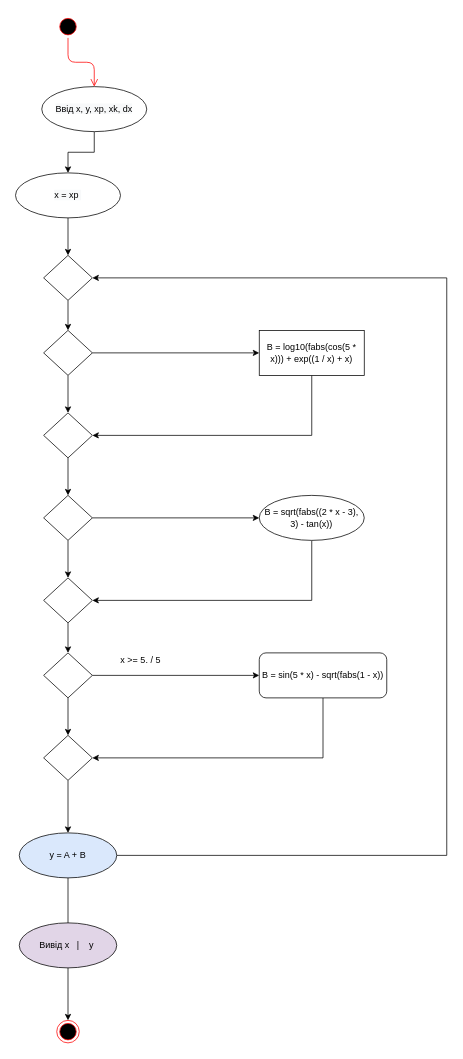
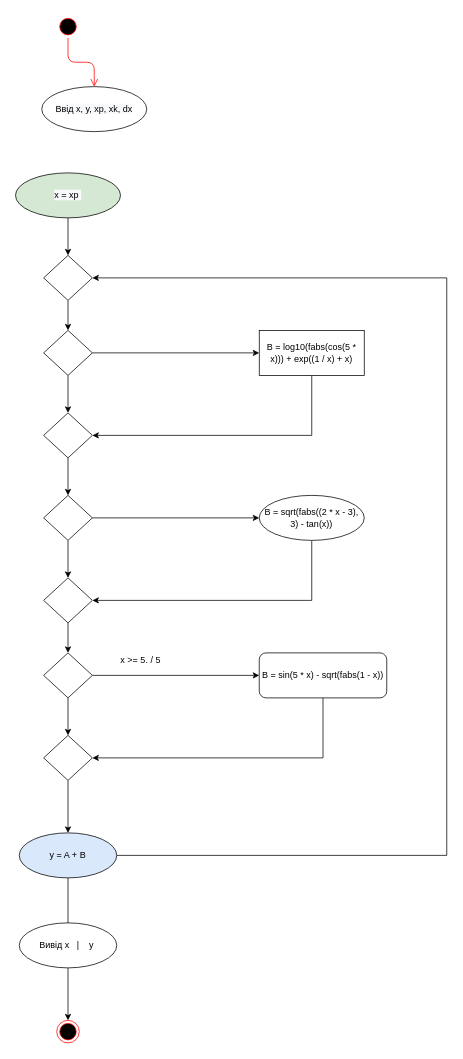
  <mxCell id="0" />
  <mxCell id="1" parent="0" />
  <mxCell id="2" value="" style="ellipse;html=1;shape=startState;fillColor=#000000;strokeColor=#ff0000;" vertex="1" parent="1"><mxGeometry x="75" width="30" height="30" as="geometry" y="20" /></mxCell>
  <mxCell id="3" value="" style="edgeStyle=orthogonalEdgeStyle;html=1;verticalAlign=bottom;endArrow=open;endSize=8;strokeColor=#ff0000;entryX=0.5;entryY=0;entryDx=0;entryDy=0;entryPerimeter=0;" edge="1" source="2" parent="1" target="5"><mxGeometry relative="1" as="geometry"><mxPoint x="90" y="110" as="targetPoint" /></mxGeometry></mxCell>
- <mxCell id="4" value="" style="edgeStyle=orthogonalEdgeStyle;rounded=0;orthogonalLoop=1;jettySize=auto;html=1;" edge="1" parent="1" source="5" target="7"><mxGeometry relative="1" as="geometry" /></mxCell>
  <mxCell id="5" value="&lt;span style=&quot;color: rgb(0 , 0 , 0) ; font-family: &amp;#34;helvetica&amp;#34; ; font-size: 12px ; font-style: normal ; font-weight: 400 ; letter-spacing: normal ; text-align: center ; text-indent: 0px ; text-transform: none ; word-spacing: 0px ; background-color: rgb(248 , 249 , 250) ; display: inline ; float: none&quot;&gt;Ввід x, y, xp, xk, dx&lt;/span&gt;" style="ellipse;whiteSpace=wrap;html=1;" vertex="1" parent="1"><mxGeometry x="55" y="115" width="140" height="60" as="geometry" /></mxCell>
  <mxCell id="6" style="edgeStyle=orthogonalEdgeStyle;rounded=0;orthogonalLoop=1;jettySize=auto;html=1;exitX=0.5;exitY=1;exitDx=0;exitDy=0;entryX=0.5;entryY=0;entryDx=0;entryDy=0;" edge="1" parent="1" source="7" target="36"><mxGeometry relative="1" as="geometry"><mxPoint x="90" y="340" as="targetPoint" /></mxGeometry></mxCell>
- <mxCell id="7" value="&lt;span style=&quot;color: rgb(0 , 0 , 0) ; font-family: &amp;#34;helvetica&amp;#34; ; font-size: 12px ; font-style: normal ; font-weight: 400 ; letter-spacing: normal ; text-align: center ; text-indent: 0px ; text-transform: none ; word-spacing: 0px ; background-color: rgb(248 , 249 , 250) ; display: inline ; float: none&quot;&gt;x = xp&amp;nbsp;&lt;/span&gt;" style="ellipse;whiteSpace=wrap;html=1;" vertex="1" parent="1"><mxGeometry x="20" y="230" width="140" height="60" as="geometry" /></mxCell>
+ <mxCell id="7" value="&lt;span style=&quot;color: rgb(0 , 0 , 0) ; font-family: &amp;#34;helvetica&amp;#34; ; font-size: 12px ; font-style: normal ; font-weight: 400 ; letter-spacing: normal ; text-align: center ; text-indent: 0px ; text-transform: none ; word-spacing: 0px ; background-color: rgb(248 , 249 , 250) ; display: inline ; float: none&quot;&gt;x = xp&amp;nbsp;&lt;/span&gt;" style="ellipse;whiteSpace=wrap;html=1;fillColor=#d5e8d4;" vertex="1" parent="1"><mxGeometry x="20" y="230" width="140" height="60" as="geometry" /></mxCell>
  <mxCell id="8" value="" style="edgeStyle=orthogonalEdgeStyle;rounded=0;orthogonalLoop=1;jettySize=auto;html=1;" edge="1" source="10" target="12" parent="1"><mxGeometry relative="1" as="geometry" /></mxCell>
  <mxCell id="9" style="edgeStyle=orthogonalEdgeStyle;rounded=0;orthogonalLoop=1;jettySize=auto;html=1;exitX=1;exitY=0.5;exitDx=0;exitDy=0;entryX=0;entryY=0.5;entryDx=0;entryDy=0;" edge="1" source="10" target="14" parent="1"><mxGeometry relative="1" as="geometry" /></mxCell>
  <mxCell id="10" value="" style="rhombus;whiteSpace=wrap;html=1;" vertex="1" parent="1"><mxGeometry x="57.5" y="440" width="65" height="60" as="geometry" /></mxCell>
  <mxCell id="11" value="" style="edgeStyle=orthogonalEdgeStyle;rounded=0;orthogonalLoop=1;jettySize=auto;html=1;entryX=0.5;entryY=0;entryDx=0;entryDy=0;" edge="1" source="12" target="17" parent="1"><mxGeometry relative="1" as="geometry"><mxPoint x="90" y="660" as="targetPoint" /></mxGeometry></mxCell>
  <mxCell id="12" value="" style="rhombus;whiteSpace=wrap;html=1;" vertex="1" parent="1"><mxGeometry x="57.5" y="550" width="65" height="60" as="geometry" /></mxCell>
  <mxCell id="13" style="edgeStyle=orthogonalEdgeStyle;rounded=0;orthogonalLoop=1;jettySize=auto;html=1;exitX=0.5;exitY=1;exitDx=0;exitDy=0;entryX=1;entryY=0.5;entryDx=0;entryDy=0;" edge="1" source="14" target="12" parent="1"><mxGeometry relative="1" as="geometry" /></mxCell>
  <mxCell id="14" value="B = log10(fabs(cos(5 * x))) + exp((1 / x) + x)" style="whiteSpace=wrap;html=1;rounded=0;" vertex="1" parent="1"><mxGeometry x="345" y="440" width="140" height="60" as="geometry" /></mxCell>
  <mxCell id="15" value="" style="edgeStyle=orthogonalEdgeStyle;rounded=0;orthogonalLoop=1;jettySize=auto;html=1;" edge="1" source="17" target="19" parent="1"><mxGeometry relative="1" as="geometry" /></mxCell>
  <mxCell id="16" style="edgeStyle=orthogonalEdgeStyle;rounded=0;orthogonalLoop=1;jettySize=auto;html=1;exitX=1;exitY=0.5;exitDx=0;exitDy=0;entryX=0;entryY=0.5;entryDx=0;entryDy=0;" edge="1" source="17" target="21" parent="1"><mxGeometry relative="1" as="geometry" /></mxCell>
  <mxCell id="17" value="" style="rhombus;whiteSpace=wrap;html=1;" vertex="1" parent="1"><mxGeometry x="57.5" y="660" width="65" height="60" as="geometry" /></mxCell>
  <mxCell id="18" style="edgeStyle=orthogonalEdgeStyle;rounded=0;orthogonalLoop=1;jettySize=auto;html=1;exitX=0.5;exitY=1;exitDx=0;exitDy=0;entryX=0.5;entryY=0;entryDx=0;entryDy=0;" edge="1" source="19" target="24" parent="1"><mxGeometry relative="1" as="geometry" /></mxCell>
  <mxCell id="19" value="" style="rhombus;whiteSpace=wrap;html=1;" vertex="1" parent="1"><mxGeometry x="57.5" y="770" width="65" height="60" as="geometry" /></mxCell>
  <mxCell id="20" style="edgeStyle=orthogonalEdgeStyle;rounded=0;orthogonalLoop=1;jettySize=auto;html=1;exitX=0.5;exitY=1;exitDx=0;exitDy=0;entryX=1;entryY=0.5;entryDx=0;entryDy=0;" edge="1" source="21" target="19" parent="1"><mxGeometry relative="1" as="geometry" /></mxCell>
  <mxCell id="21" value="B = sqrt(fabs((2 * x - 3), 3) - tan(x))" style="ellipse;whiteSpace=wrap;html=1;" vertex="1" parent="1"><mxGeometry x="345" y="660" width="140" height="60" as="geometry" /></mxCell>
  <mxCell id="22" value="" style="edgeStyle=orthogonalEdgeStyle;rounded=0;orthogonalLoop=1;jettySize=auto;html=1;" edge="1" source="24" target="26" parent="1"><mxGeometry relative="1" as="geometry" /></mxCell>
  <mxCell id="23" style="edgeStyle=orthogonalEdgeStyle;rounded=0;orthogonalLoop=1;jettySize=auto;html=1;exitX=1;exitY=0.5;exitDx=0;exitDy=0;entryX=0;entryY=0.5;entryDx=0;entryDy=0;" edge="1" source="24" target="28" parent="1"><mxGeometry relative="1" as="geometry" /></mxCell>
  <mxCell id="24" value="" style="rhombus;whiteSpace=wrap;html=1;" vertex="1" parent="1"><mxGeometry x="57.5" y="870" width="65" height="60" as="geometry" /></mxCell>
  <mxCell id="25" style="edgeStyle=orthogonalEdgeStyle;rounded=0;orthogonalLoop=1;jettySize=auto;html=1;exitX=0.5;exitY=1;exitDx=0;exitDy=0;entryX=0.5;entryY=0;entryDx=0;entryDy=0;" edge="1" source="26" target="32" parent="1"><mxGeometry relative="1" as="geometry"><mxPoint x="90" y="1110" as="targetPoint" /></mxGeometry></mxCell>
  <mxCell id="26" value="" style="rhombus;whiteSpace=wrap;html=1;" vertex="1" parent="1"><mxGeometry x="57.5" y="980" width="65" height="60" as="geometry" /></mxCell>
  <mxCell id="27" style="edgeStyle=orthogonalEdgeStyle;rounded=0;orthogonalLoop=1;jettySize=auto;html=1;exitX=0.5;exitY=1;exitDx=0;exitDy=0;entryX=1;entryY=0.5;entryDx=0;entryDy=0;" edge="1" source="28" target="26" parent="1"><mxGeometry relative="1" as="geometry" /></mxCell>
  <mxCell id="28" value="B = sin(5 * x) - sqrt(fabs(1 - x))" style="whiteSpace=wrap;html=1;rounded=1;" vertex="1" parent="1"><mxGeometry x="345" y="870" width="170" height="60" as="geometry" /></mxCell>
  <mxCell id="29" value="x &gt;= 5. / 5" style="text;html=1;strokeColor=none;fillColor=none;align=center;verticalAlign=middle;whiteSpace=wrap;rounded=0;" vertex="1" parent="1"><mxGeometry x="157.5" y="870" width="57.5" height="20" as="geometry" /></mxCell>
  <mxCell id="30" value="" style="edgeStyle=orthogonalEdgeStyle;rounded=0;orthogonalLoop=1;jettySize=auto;html=1;endArrow=none;" edge="1" source="32" target="34" parent="1"><mxGeometry relative="1" as="geometry" /></mxCell>
  <mxCell id="31" style="edgeStyle=orthogonalEdgeStyle;rounded=0;orthogonalLoop=1;jettySize=auto;html=1;exitX=1;exitY=0.5;exitDx=0;exitDy=0;entryX=1;entryY=0.5;entryDx=0;entryDy=0;" edge="1" parent="1" source="32" target="36"><mxGeometry relative="1" as="geometry"><Array as="points"><mxPoint x="595" y="1140" /><mxPoint x="595" y="370" /></Array></mxGeometry></mxCell>
  <mxCell id="32" value="y = A + B" style="ellipse;whiteSpace=wrap;html=1;fillColor=#dae8fc;" vertex="1" parent="1"><mxGeometry x="25" y="1110" width="130" height="60" as="geometry" /></mxCell>
  <mxCell id="33" style="edgeStyle=orthogonalEdgeStyle;rounded=0;orthogonalLoop=1;jettySize=auto;html=1;exitX=0.5;exitY=1;exitDx=0;exitDy=0;entryX=0.5;entryY=0;entryDx=0;entryDy=0;" edge="1" parent="1" source="34" target="37"><mxGeometry relative="1" as="geometry" /></mxCell>
- <mxCell id="34" value="Вивід x&amp;nbsp; &amp;nbsp;|&amp;nbsp; &amp;nbsp; y&amp;nbsp;" style="ellipse;whiteSpace=wrap;html=1;fillColor=#e1d5e7;" vertex="1" parent="1"><mxGeometry x="25" y="1230" width="130" height="60" as="geometry" /></mxCell>
+ <mxCell id="34" value="Вивід x&amp;nbsp; &amp;nbsp;|&amp;nbsp; &amp;nbsp; y&amp;nbsp;" style="ellipse;whiteSpace=wrap;html=1;" vertex="1" parent="1"><mxGeometry x="25" y="1230" width="130" height="60" as="geometry" /></mxCell>
  <mxCell id="35" value="" style="edgeStyle=orthogonalEdgeStyle;rounded=0;orthogonalLoop=1;jettySize=auto;html=1;" edge="1" parent="1" source="36" target="10"><mxGeometry relative="1" as="geometry" /></mxCell>
  <mxCell id="36" value="" style="rhombus;whiteSpace=wrap;html=1;" vertex="1" parent="1"><mxGeometry x="57.5" y="340" width="65" height="60" as="geometry" /></mxCell>
  <mxCell id="37" value="" style="ellipse;html=1;shape=endState;fillColor=#000000;strokeColor=#ff0000;" vertex="1" parent="1"><mxGeometry x="75" y="1360" width="30" height="30" as="geometry" /></mxCell>
